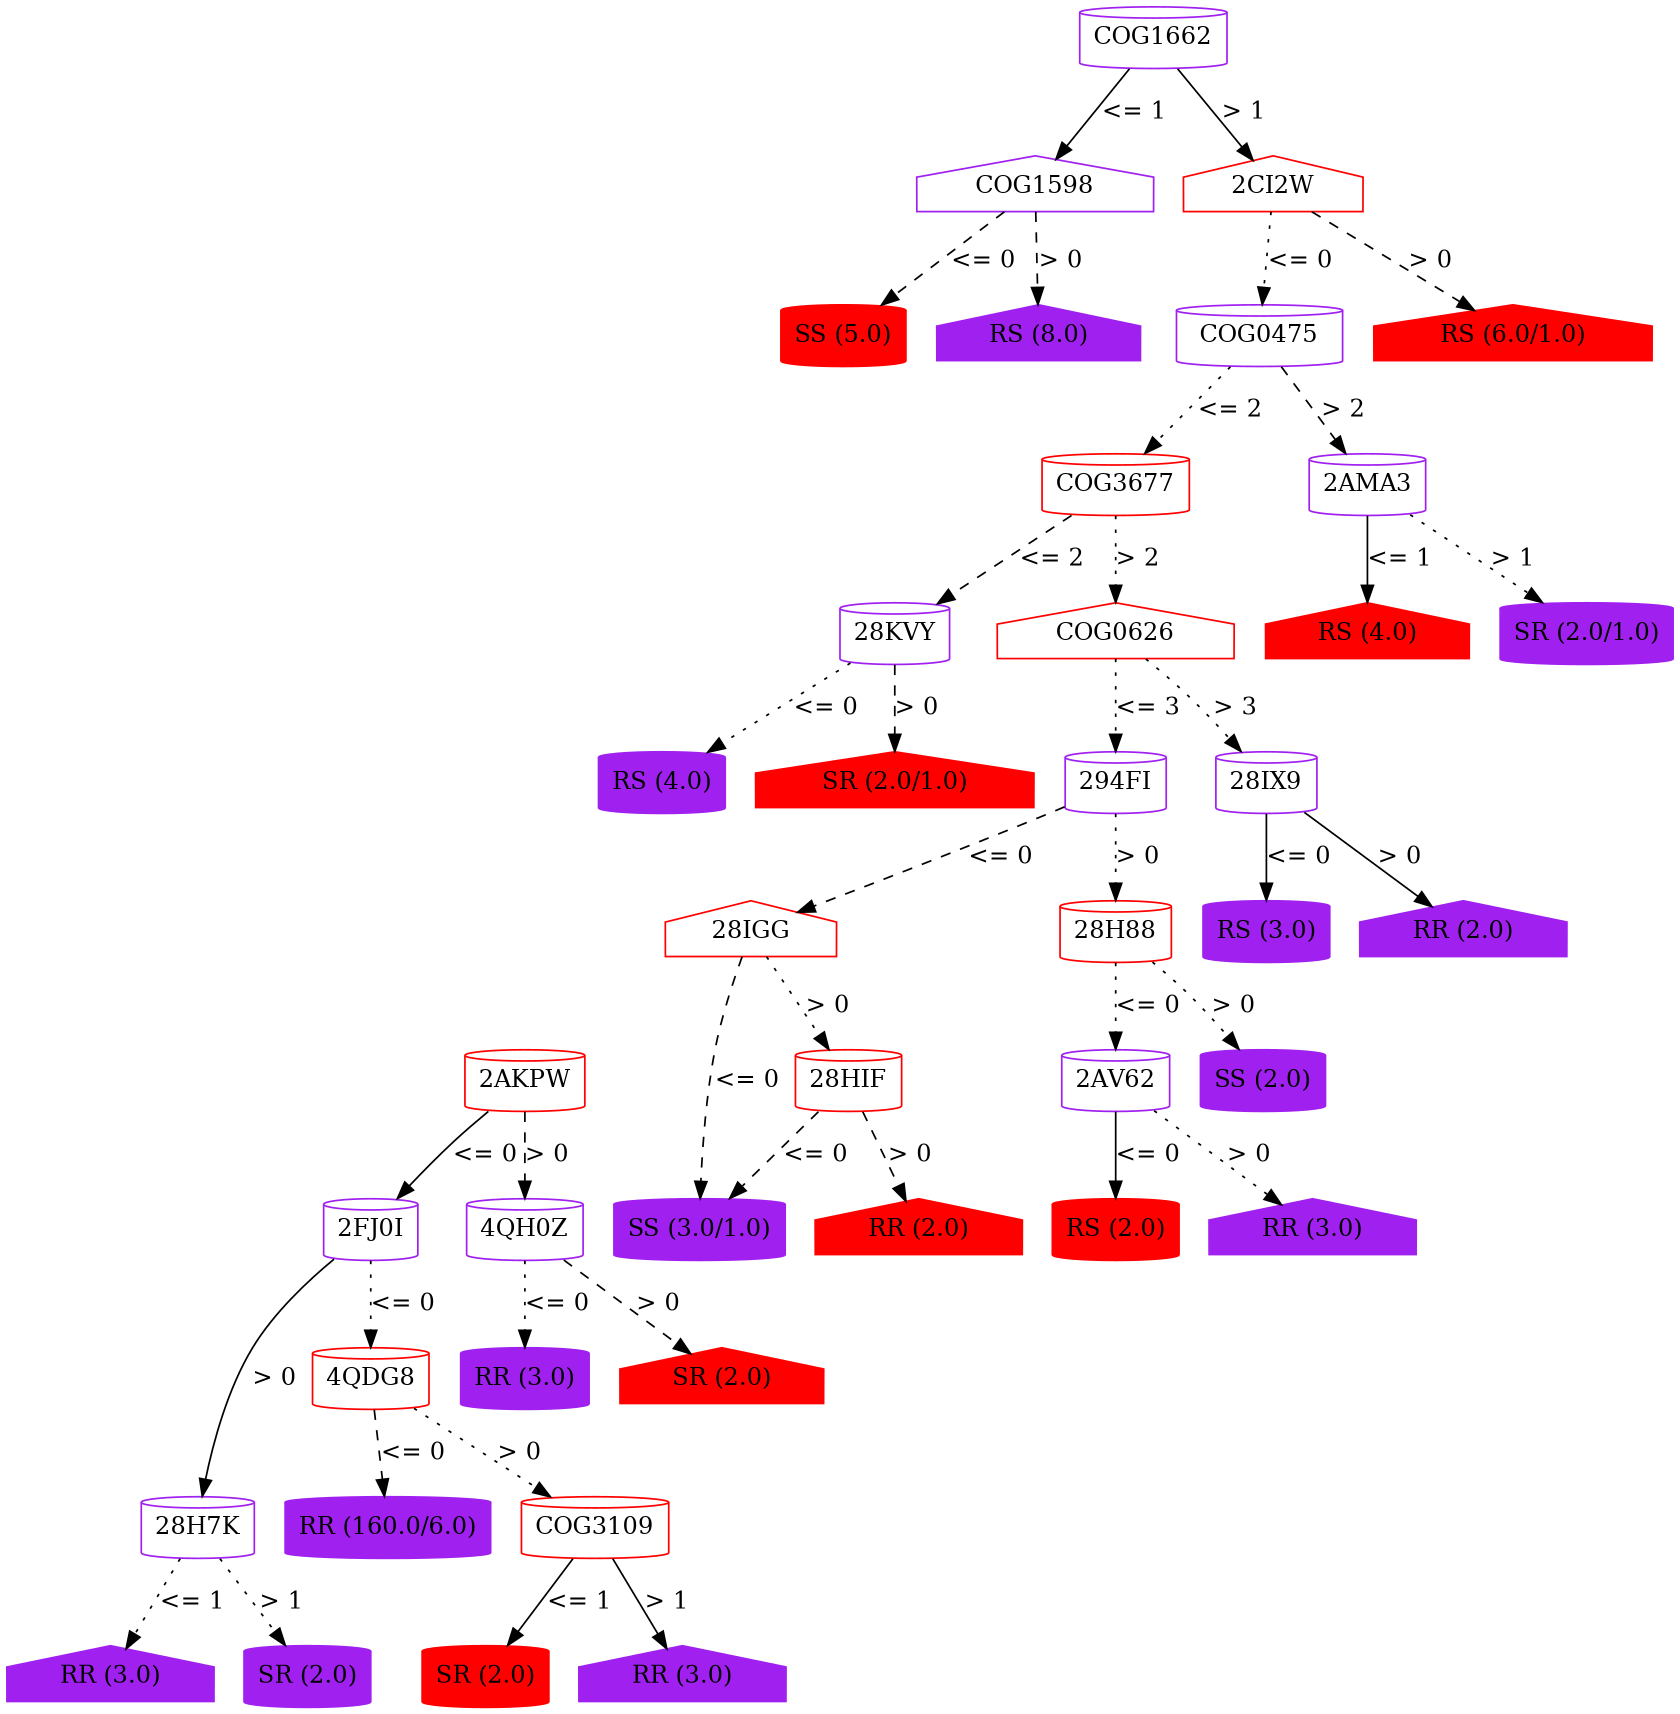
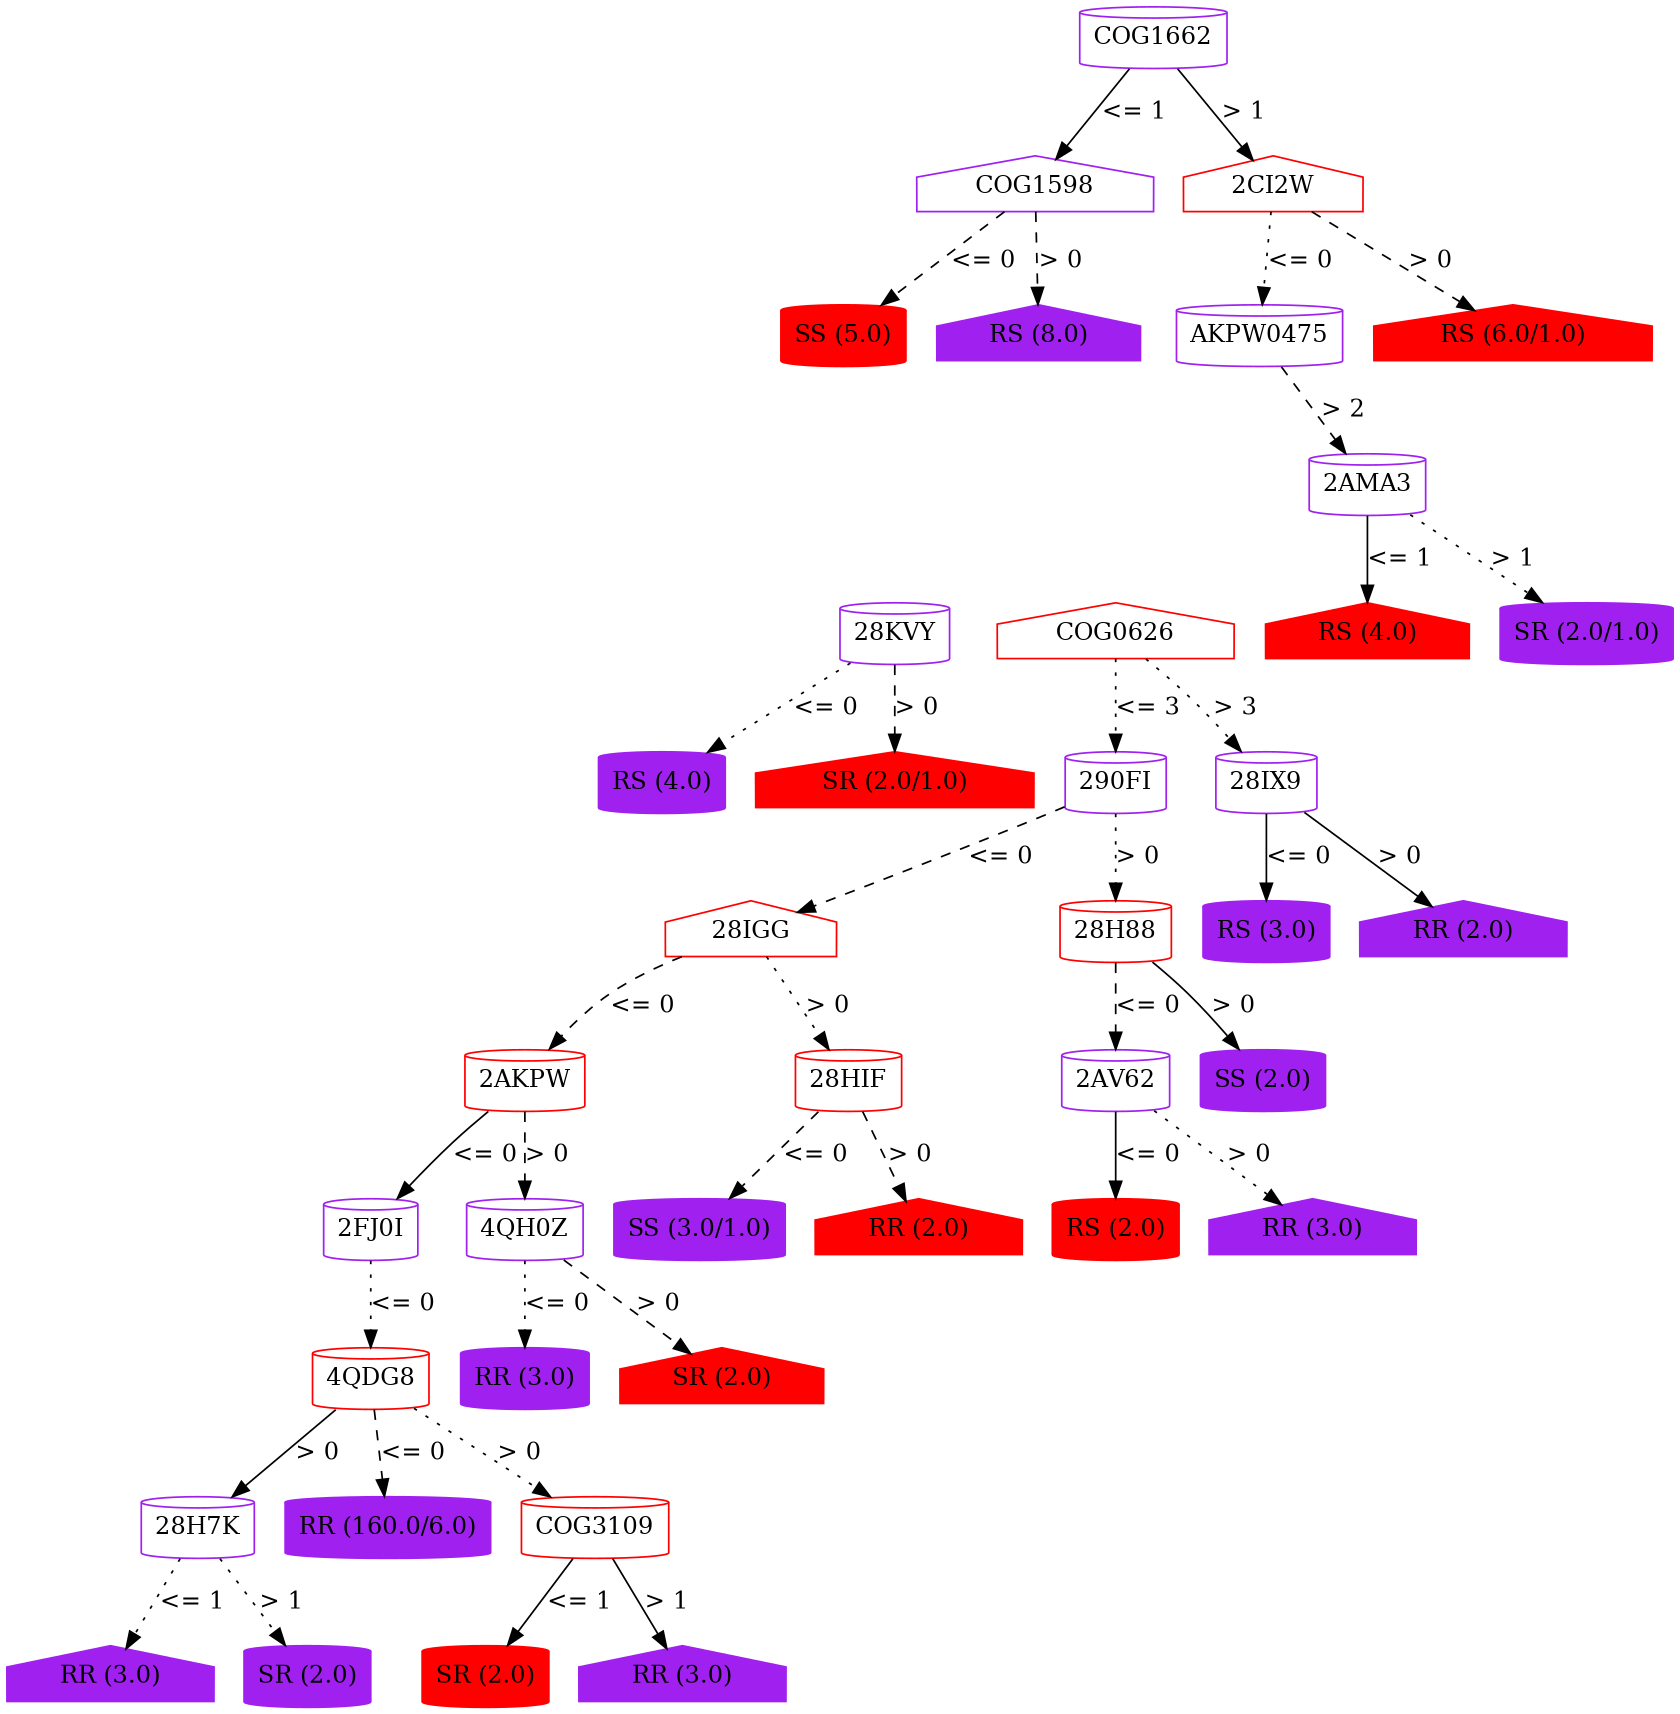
  digraph {
    node [color=purple shape=cylinder style=filled]
    edge [style=dotted]
    n1 [label=COG1662 style=""]
    n2 [label=COG1598 shape=house style=""]
    n3 [color=red label="2CI2W" shape=house style=""]
    n4 [color=red label="SS (5.0)"]
    n5 [label="RS (8.0)" shape=house]
-   n6 [label=COG0475 style=""]
+   n6 [label=AKPW0475 style=""]
    n7 [color=red label="RS (6.0/1.0)" shape=house]
-   n8 [color=red label=COG3677 style=""]
    n9 [label="2AMA3" style=""]
    n10 [label="28KVY" style=""]
    n11 [color=red label=COG0626 shape=house style=""]
    n12 [color=red label="RS (4.0)" shape=house]
    n13 [label="SR (2.0/1.0)"]
    n14 [label="RS (4.0)"]
    n15 [color=red label="SR (2.0/1.0)" shape=house]
-   n16 [label="294FI" style=""]
+   n16 [label="290FI" style=""]
    n17 [label="28IX9" style=""]
    n18 [color=red label="28IGG" shape=house style=""]
    n19 [color=red label="28H88" style=""]
    n20 [label="RS (3.0)"]
    n21 [label="RR (2.0)" shape=house]
    n22 [color=red label="2AKPW" style=""]
    n23 [color=red label="28HIF" style=""]
    n24 [label="2AV62" style=""]
    n25 [label="SS (2.0)"]
    n26 [label="2FJ0I" style=""]
    n27 [label="4QH0Z" style=""]
    n28 [label="SS (3.0/1.0)"]
    n29 [color=red label="RR (2.0)" shape=house]
    n30 [color=red label="4QDG8" style=""]
    n31 [label="28H7K" style=""]
    n32 [label="RR (3.0)"]
    n33 [color=red label="SR (2.0)" shape=house]
    n34 [label="RR (160.0/6.0)"]
    n35 [color=red label=COG3109 style=""]
    n36 [label="RR (3.0)" shape=house]
    n37 [label="SR (2.0)"]
    n38 [color=red label="SR (2.0)"]
    n39 [label="RR (3.0)" shape=house]
    n40 [color=red label="RS (2.0)"]
    n41 [label="RR (3.0)" shape=house]
    n1 -> n2 [label="<= 1" style=solid]
    n1 -> n3 [label="> 1" style=solid]
    n2 -> n4 [label="<= 0" style=dashed]
    n2 -> n5 [label="> 0" style=dashed]
    n3 -> n6 [label="<= 0"]
    n3 -> n7 [label="> 0" style=dashed]
-   n6 -> n8 [label="<= 2"]
    n6 -> n9 [label="> 2" style=dashed]
-   n8 -> n10 [label="<= 2" style=dashed]
-   n8 -> n11 [label="> 2"]
    n9 -> n12 [label="<= 1" style=solid]
    n9 -> n13 [label="> 1"]
    n10 -> n14 [label="<= 0"]
    n10 -> n15 [label="> 0" style=dashed]
    n11 -> n16 [label="<= 3"]
    n11 -> n17 [label="> 3"]
    n16 -> n18 [label="<= 0" style=dashed]
    n16 -> n19 [label="> 0"]
    n17 -> n20 [label="<= 0" style=solid]
    n17 -> n21 [label="> 0" style=solid]
-   n18 -> n28 [label="<= 0" style=dashed]
+   n18 -> n22 [label="<= 0" style=dashed]
    n18 -> n23 [label="> 0"]
-   n19 -> n24 [label="<= 0"]
-   n19 -> n25 [label="> 0"]
+   n19 -> n24 [label="<= 0" style=dashed]
+   n19 -> n25 [label="> 0" style=solid]
    n22 -> n26 [label="<= 0" style=solid]
    n22 -> n27 [label="> 0" style=dashed]
    n23 -> n28 [label="<= 0" style=dashed]
    n23 -> n29 [label="> 0" style=dashed]
    n24 -> n40 [label="<= 0" style=solid]
    n24 -> n41 [label="> 0"]
    n26 -> n30 [label="<= 0"]
-   n26 -> n31 [label="> 0" style=solid]
+   n30 -> n31 [label="> 0" style=solid]
    n27 -> n32 [label="<= 0"]
    n27 -> n33 [label="> 0" style=dashed]
    n30 -> n34 [label="<= 0" style=dashed]
    n30 -> n35 [label="> 0"]
    n31 -> n36 [label="<= 1"]
    n31 -> n37 [label="> 1"]
    n35 -> n38 [label="<= 1" style=solid]
    n35 -> n39 [label="> 1" style=solid]
  }
